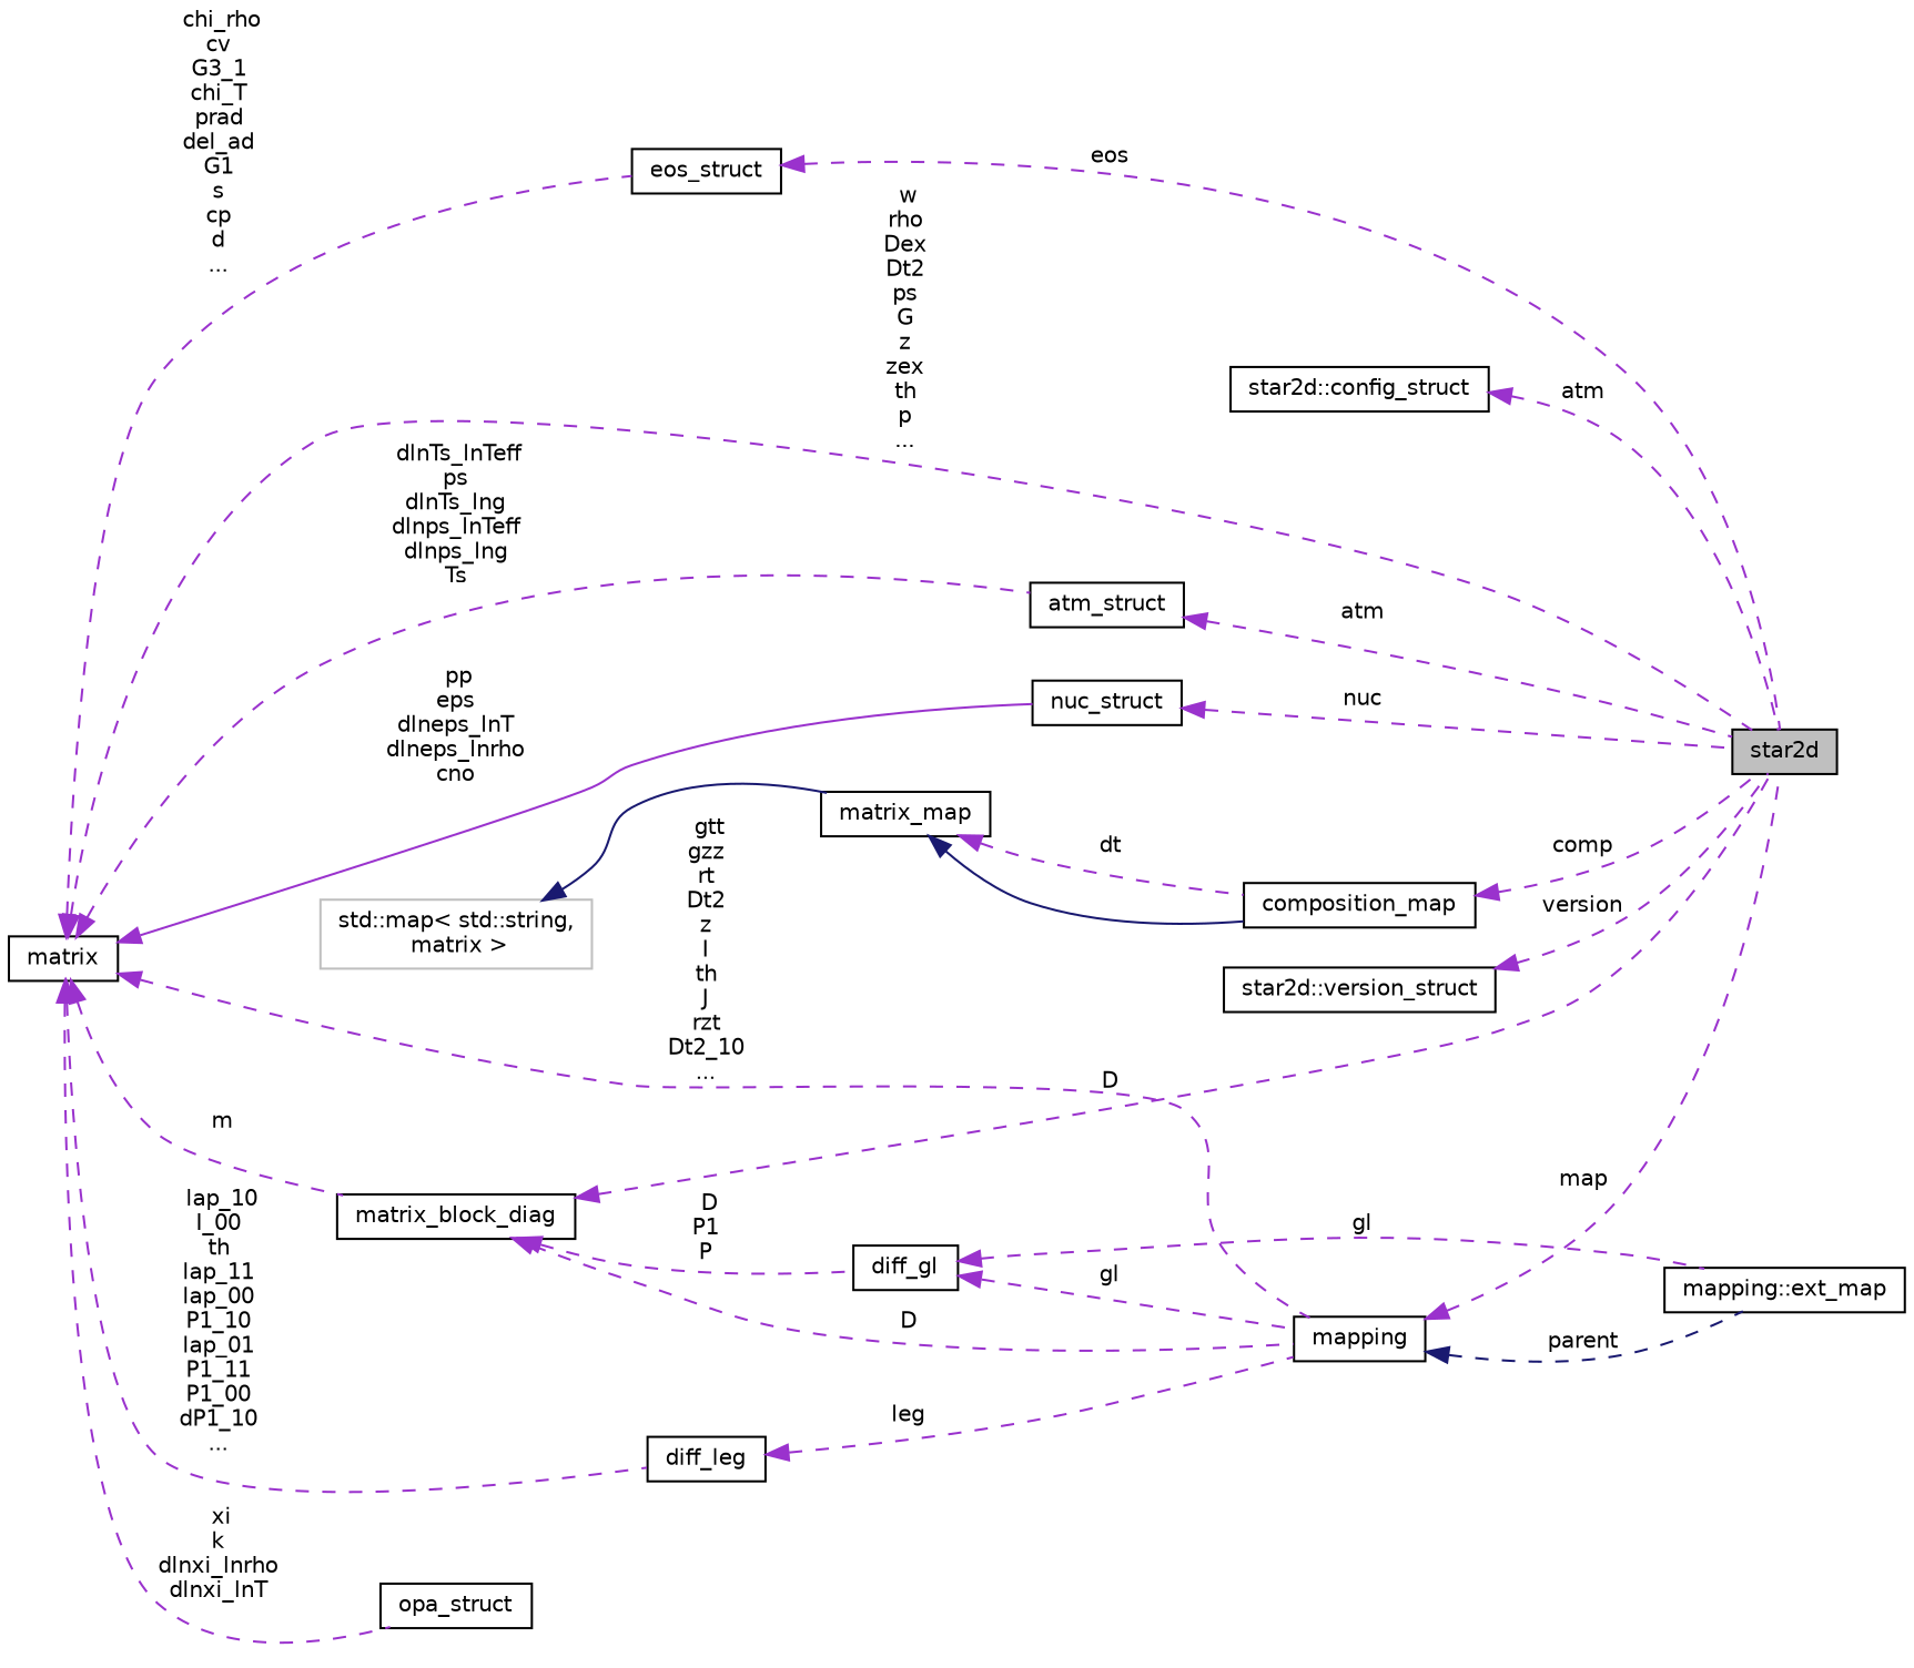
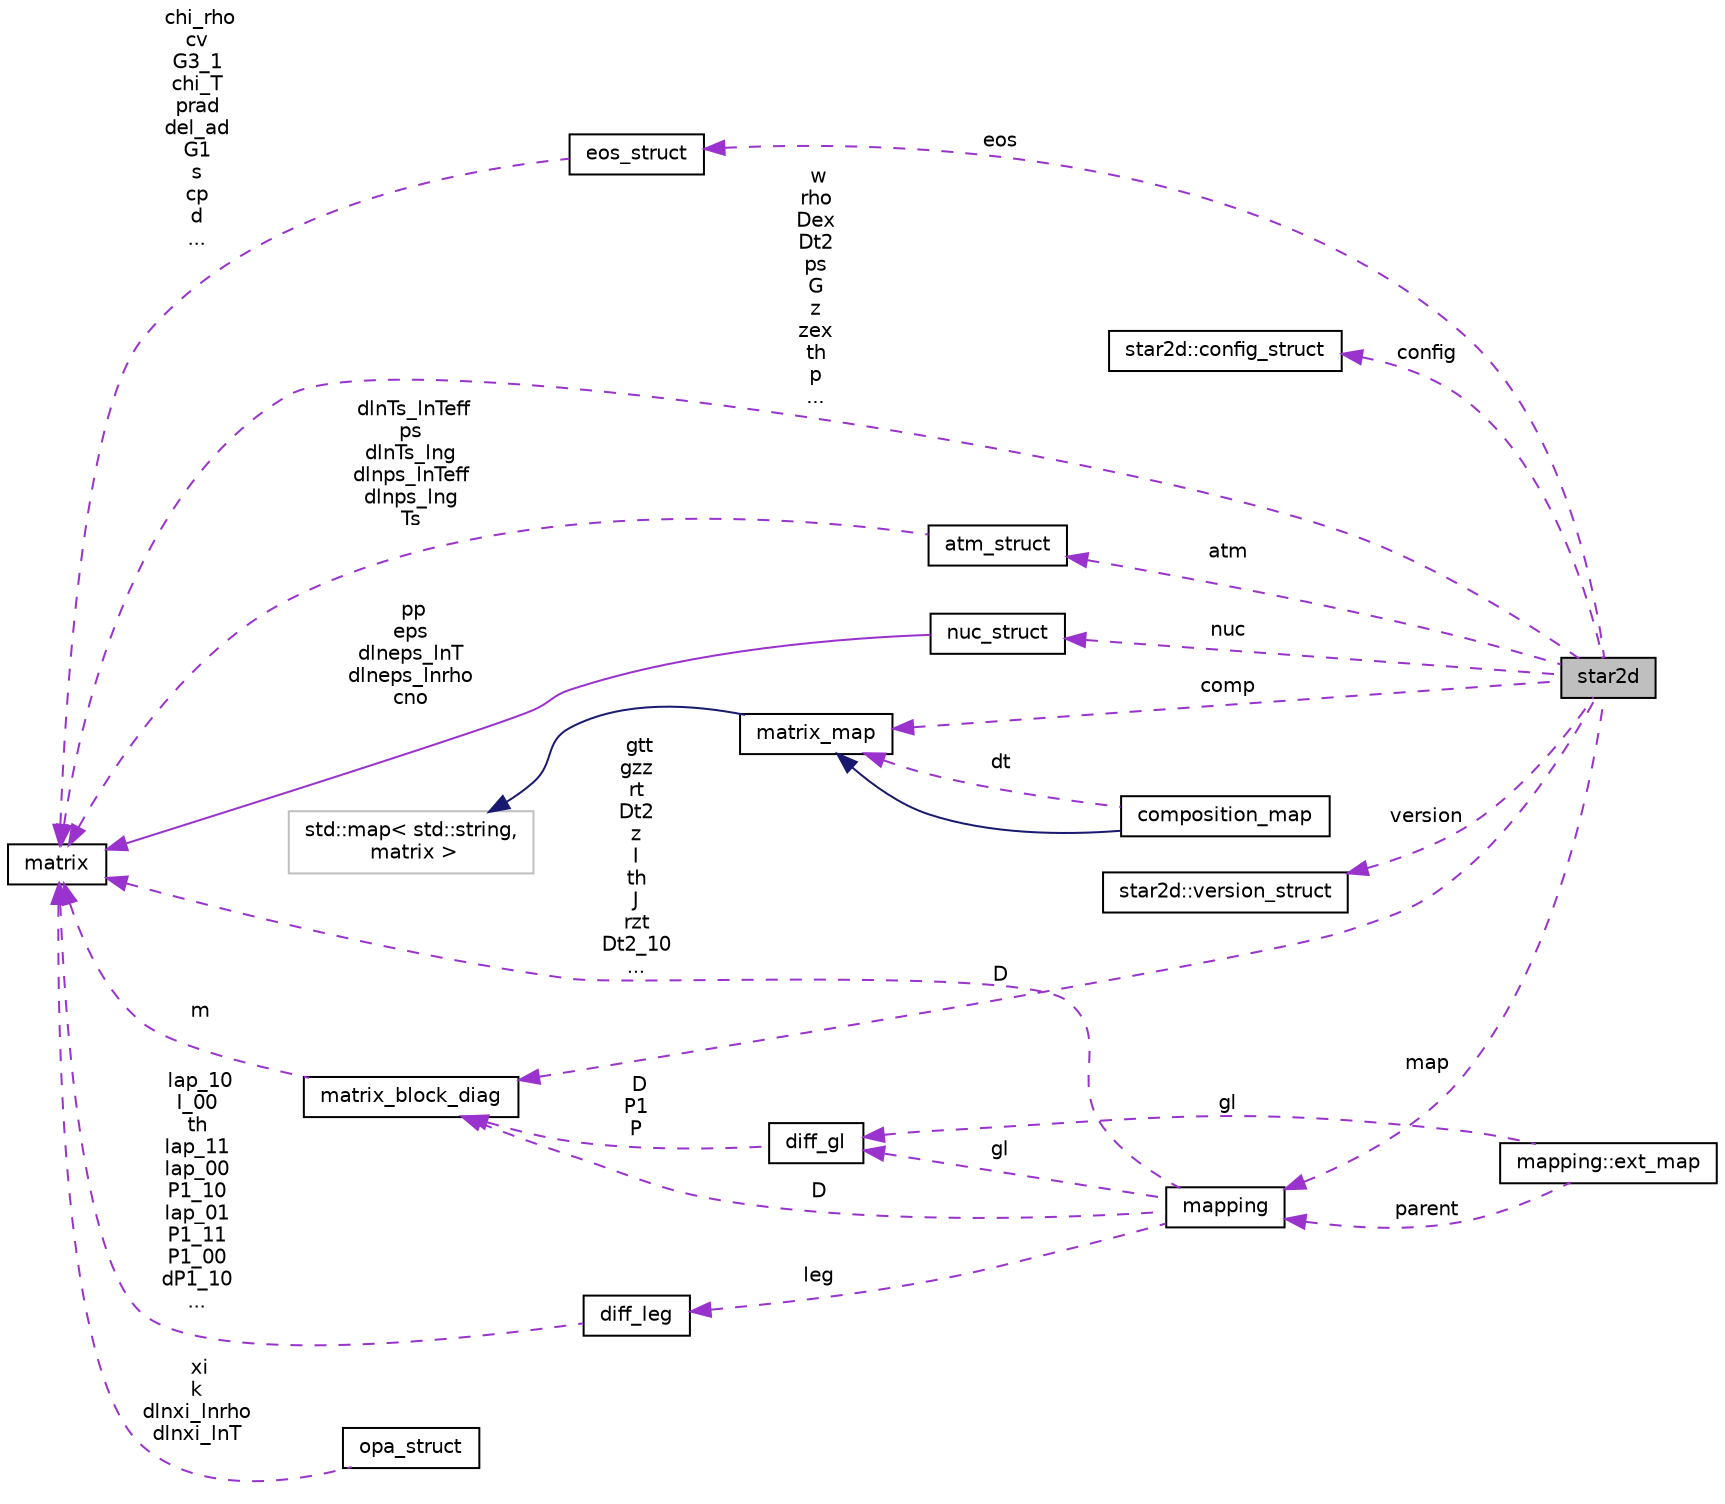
  digraph {
    rankdir=LR
    node [color=black fillcolor=white fontname=Helvetica fontsize=10 shape=record style=filled]
    edge [color=darkorchid3 dir=back fontname=Helvetica fontsize=10 labelfontname=Helvetica labelfontsize=10 style=dashed]
    n1 [fillcolor=grey75 fontcolor=black height=0.2 label=star2d width=0.4]
    n2 [height=0.2 label=eos_struct width=0.4]
    n3 [height=0.2 label=matrix width=0.4]
    n4 [height=0.2 label=atm_struct width=0.4]
    n5 [height=0.2 label=matrix_block_diag width=0.4]
    n6 [height=0.2 label=nuc_struct width=0.4]
    n7 [height=0.2 label=opa_struct width=0.4]
    n8 [height=0.2 label=mapping width=0.4]
    n9 [height=0.2 label=diff_leg width=0.4]
    n10 [height=0.2 label=diff_gl width=0.4]
    n11 [height=0.2 label="mapping::ext_map" width=0.4]
    n12 [height=0.2 label="star2d::version_struct" width=0.4]
    n13 [height=0.2 label=composition_map width=0.4]
    n14 [height=0.2 label=matrix_map width=0.4]
    n15 [color=grey75 height=0.2 label="std::map\< std::string,\l matrix \>" width=0.4]
    n16 [height=0.2 label="star2d::config_struct" width=0.4]
    n2 -> n1 [label=" eos"]
    n3 -> n1 [label=" w\nrho\nDex\nDt2\nps\nG\nz\nzex\nth\np\n..."]
    n3 -> n2 [label=" chi_rho\ncv\nG3_1\nchi_T\nprad\ndel_ad\nG1\ns\ncp\nd\n..."]
    n3 -> n4 [label=" dlnTs_lnTeff\nps\ndlnTs_lng\ndlnps_lnTeff\ndlnps_lng\nTs"]
    n3 -> n5 [label=" m"]
    n3 -> n6 [label=" pp\neps\ndlneps_lnT\ndlneps_lnrho\ncno" style=solid]
    n3 -> n7 [label=" xi\nk\ndlnxi_lnrho\ndlnxi_lnT"]
    n3 -> n8 [label=" gtt\ngzz\nrt\nDt2\nz\nI\nth\nJ\nrzt\nDt2_10\n..."]
    n3 -> n9 [label=" lap_10\nI_00\nth\nlap_11\nlap_00\nP1_10\nlap_01\nP1_11\nP1_00\ndP1_10\n..."]
    n4 -> n1 [label=" atm"]
    n5 -> n1 [label=" D"]
    n5 -> n8 [label=" D"]
    n5 -> n10 [label=" D\nP1\nP"]
    n6 -> n1 [label=" nuc"]
    n8 -> n1 [label=" map"]
-   n8 -> n11 [color=midnightblue label=" parent"]
+   n8 -> n11 [label=" parent"]
    n9 -> n8 [label=" leg"]
    n10 -> n8 [label=" gl"]
    n10 -> n11 [label=" gl"]
    n12 -> n1 [label=" version"]
-   n13 -> n1 [label=" comp"]
+   n14 -> n1 [label=" comp"]
    n14 -> n13 [color=midnightblue style=solid]
    n14 -> n13 [label=" dt"]
    n15 -> n14 [color=midnightblue style=solid]
-   n16 -> n1 [label=" atm"]
+   n16 -> n1 [label=" config"]
  }
